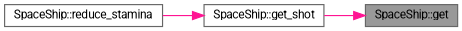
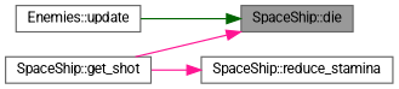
  digraph {
    fontname=Roboto
    rankdir=RL
    node [color=grey40 fillcolor=white fontname=Roboto fontsize=10 shape=box style=filled]
    edge [color=deeppink dir=back fontname=Roboto fontsize=10 labelfontname=Helvetica labelfontsize=10 style=solid]
-   n1 [color=gray40 fillcolor=grey60 fontcolor=black height=0.2 label="SpaceShip::get" width=0.4]
+   n1 [color=gray40 fillcolor=grey60 fontcolor=black height=0.2 label="SpaceShip::die" width=0.4]
+   n2 [height=0.2 label="Enemies::update" width=0.4]
    n3 [height=0.2 label="SpaceShip::get_shot" width=0.4]
    n4 [height=0.2 label="SpaceShip::reduce_stamina" width=0.4]
+   n1 -> n2 [color=darkgreen]
    n1 -> n3
-   n3 -> n4
+   n4 -> n3
  }
